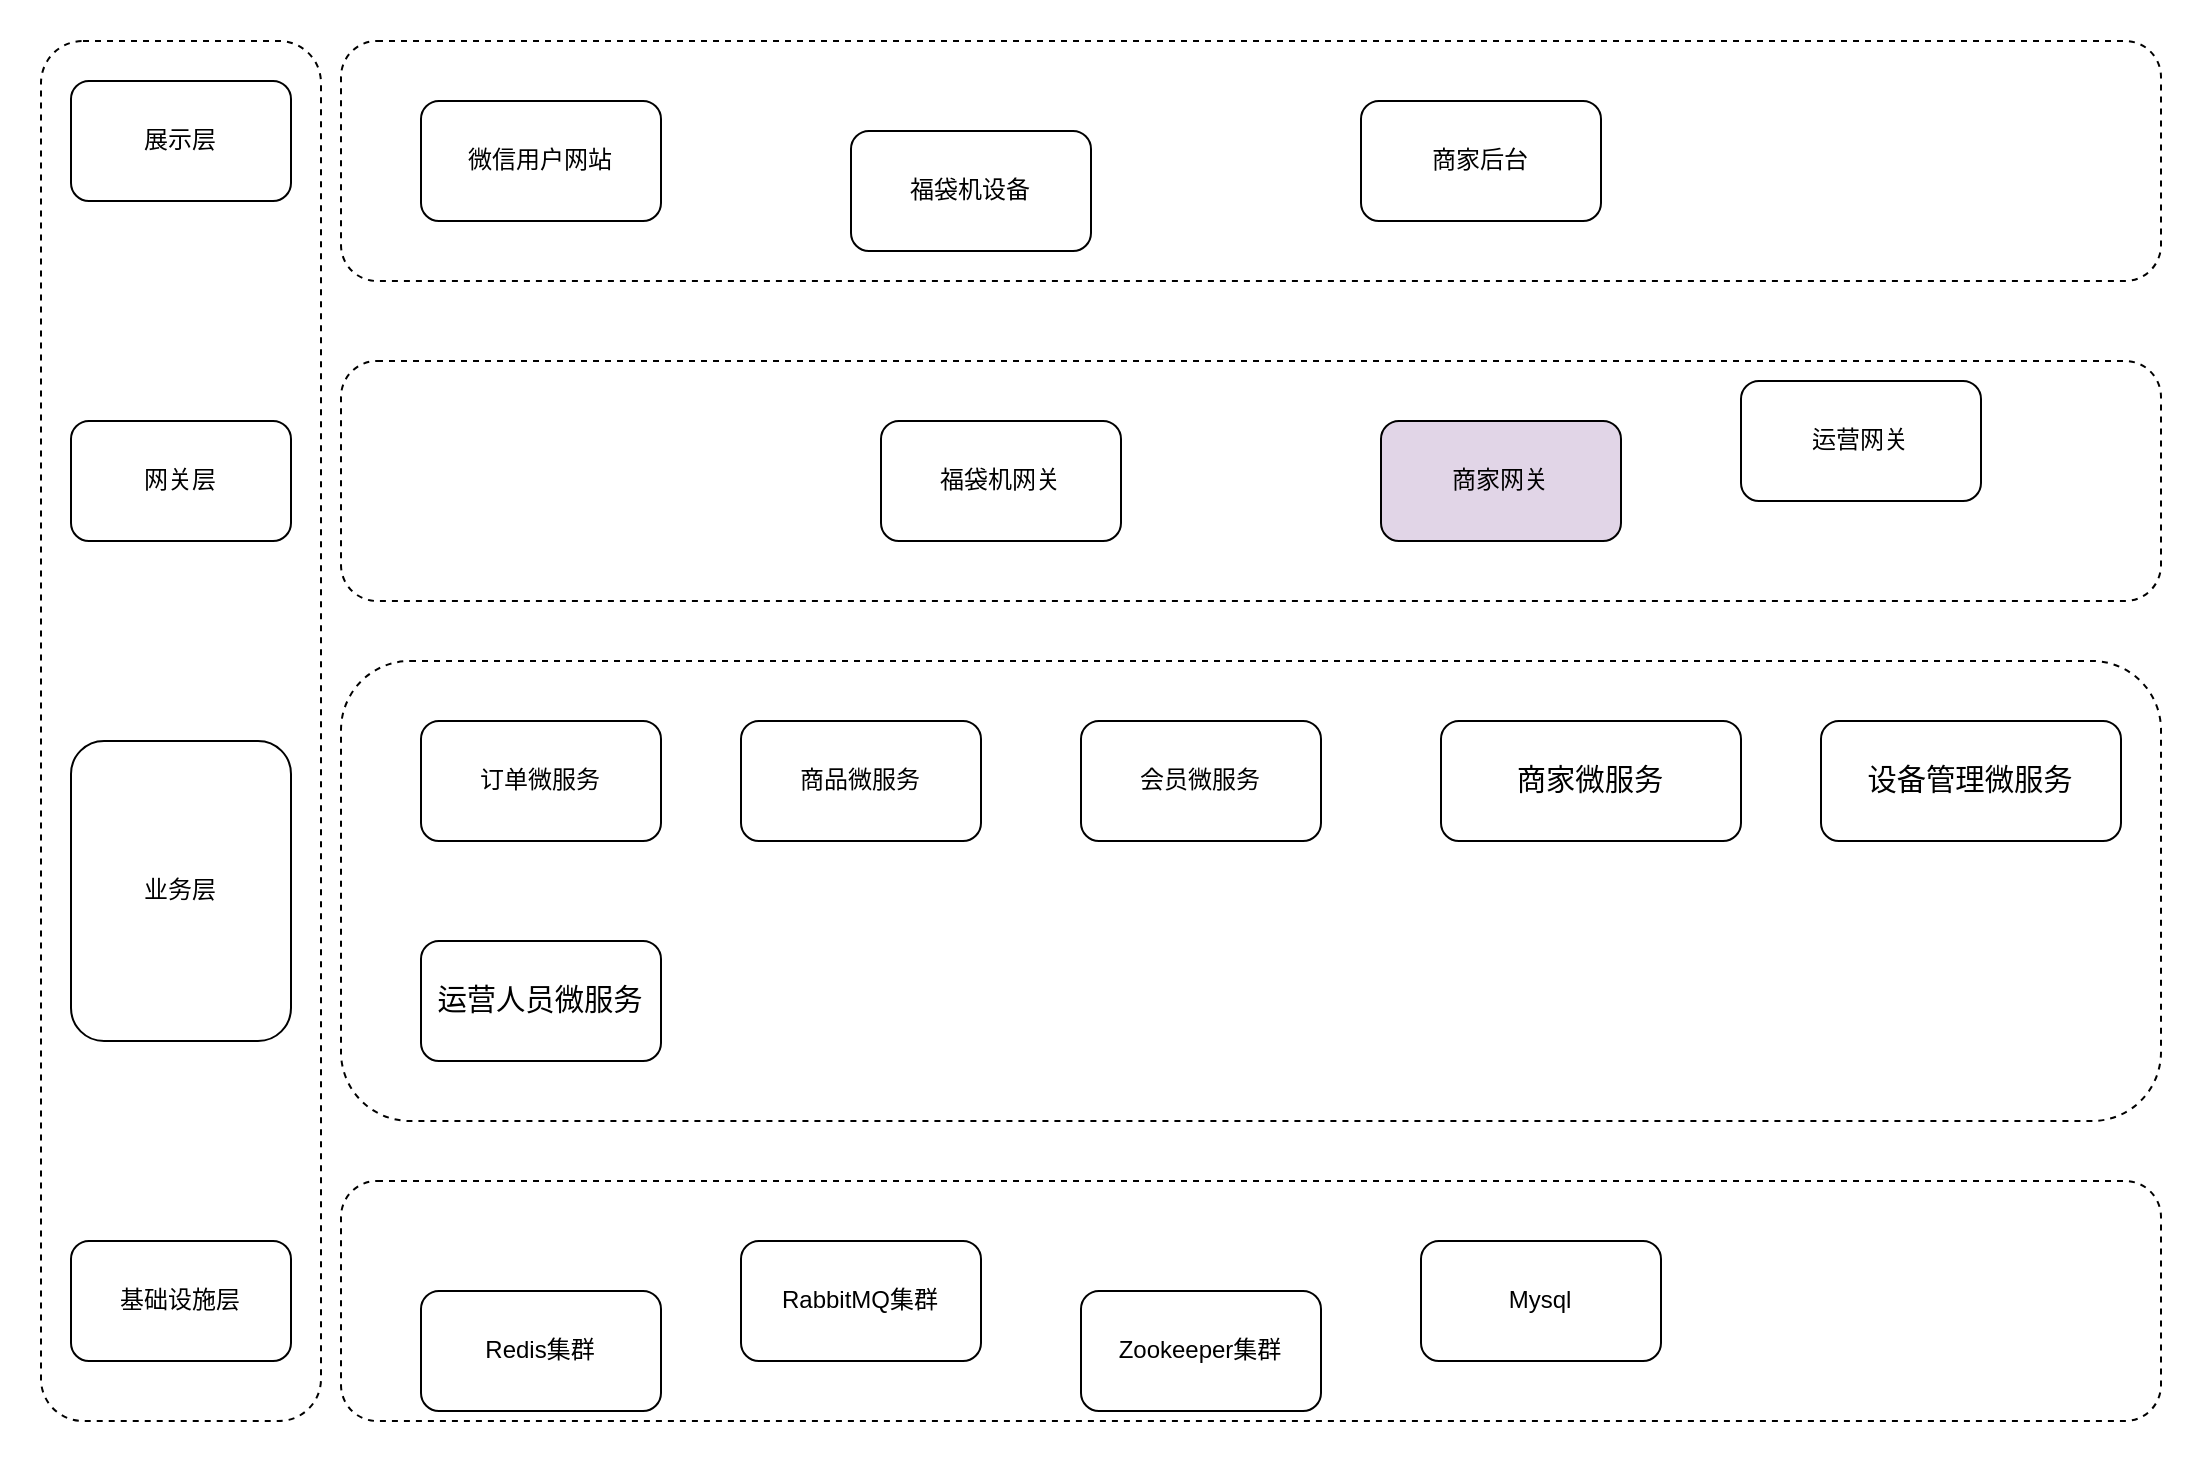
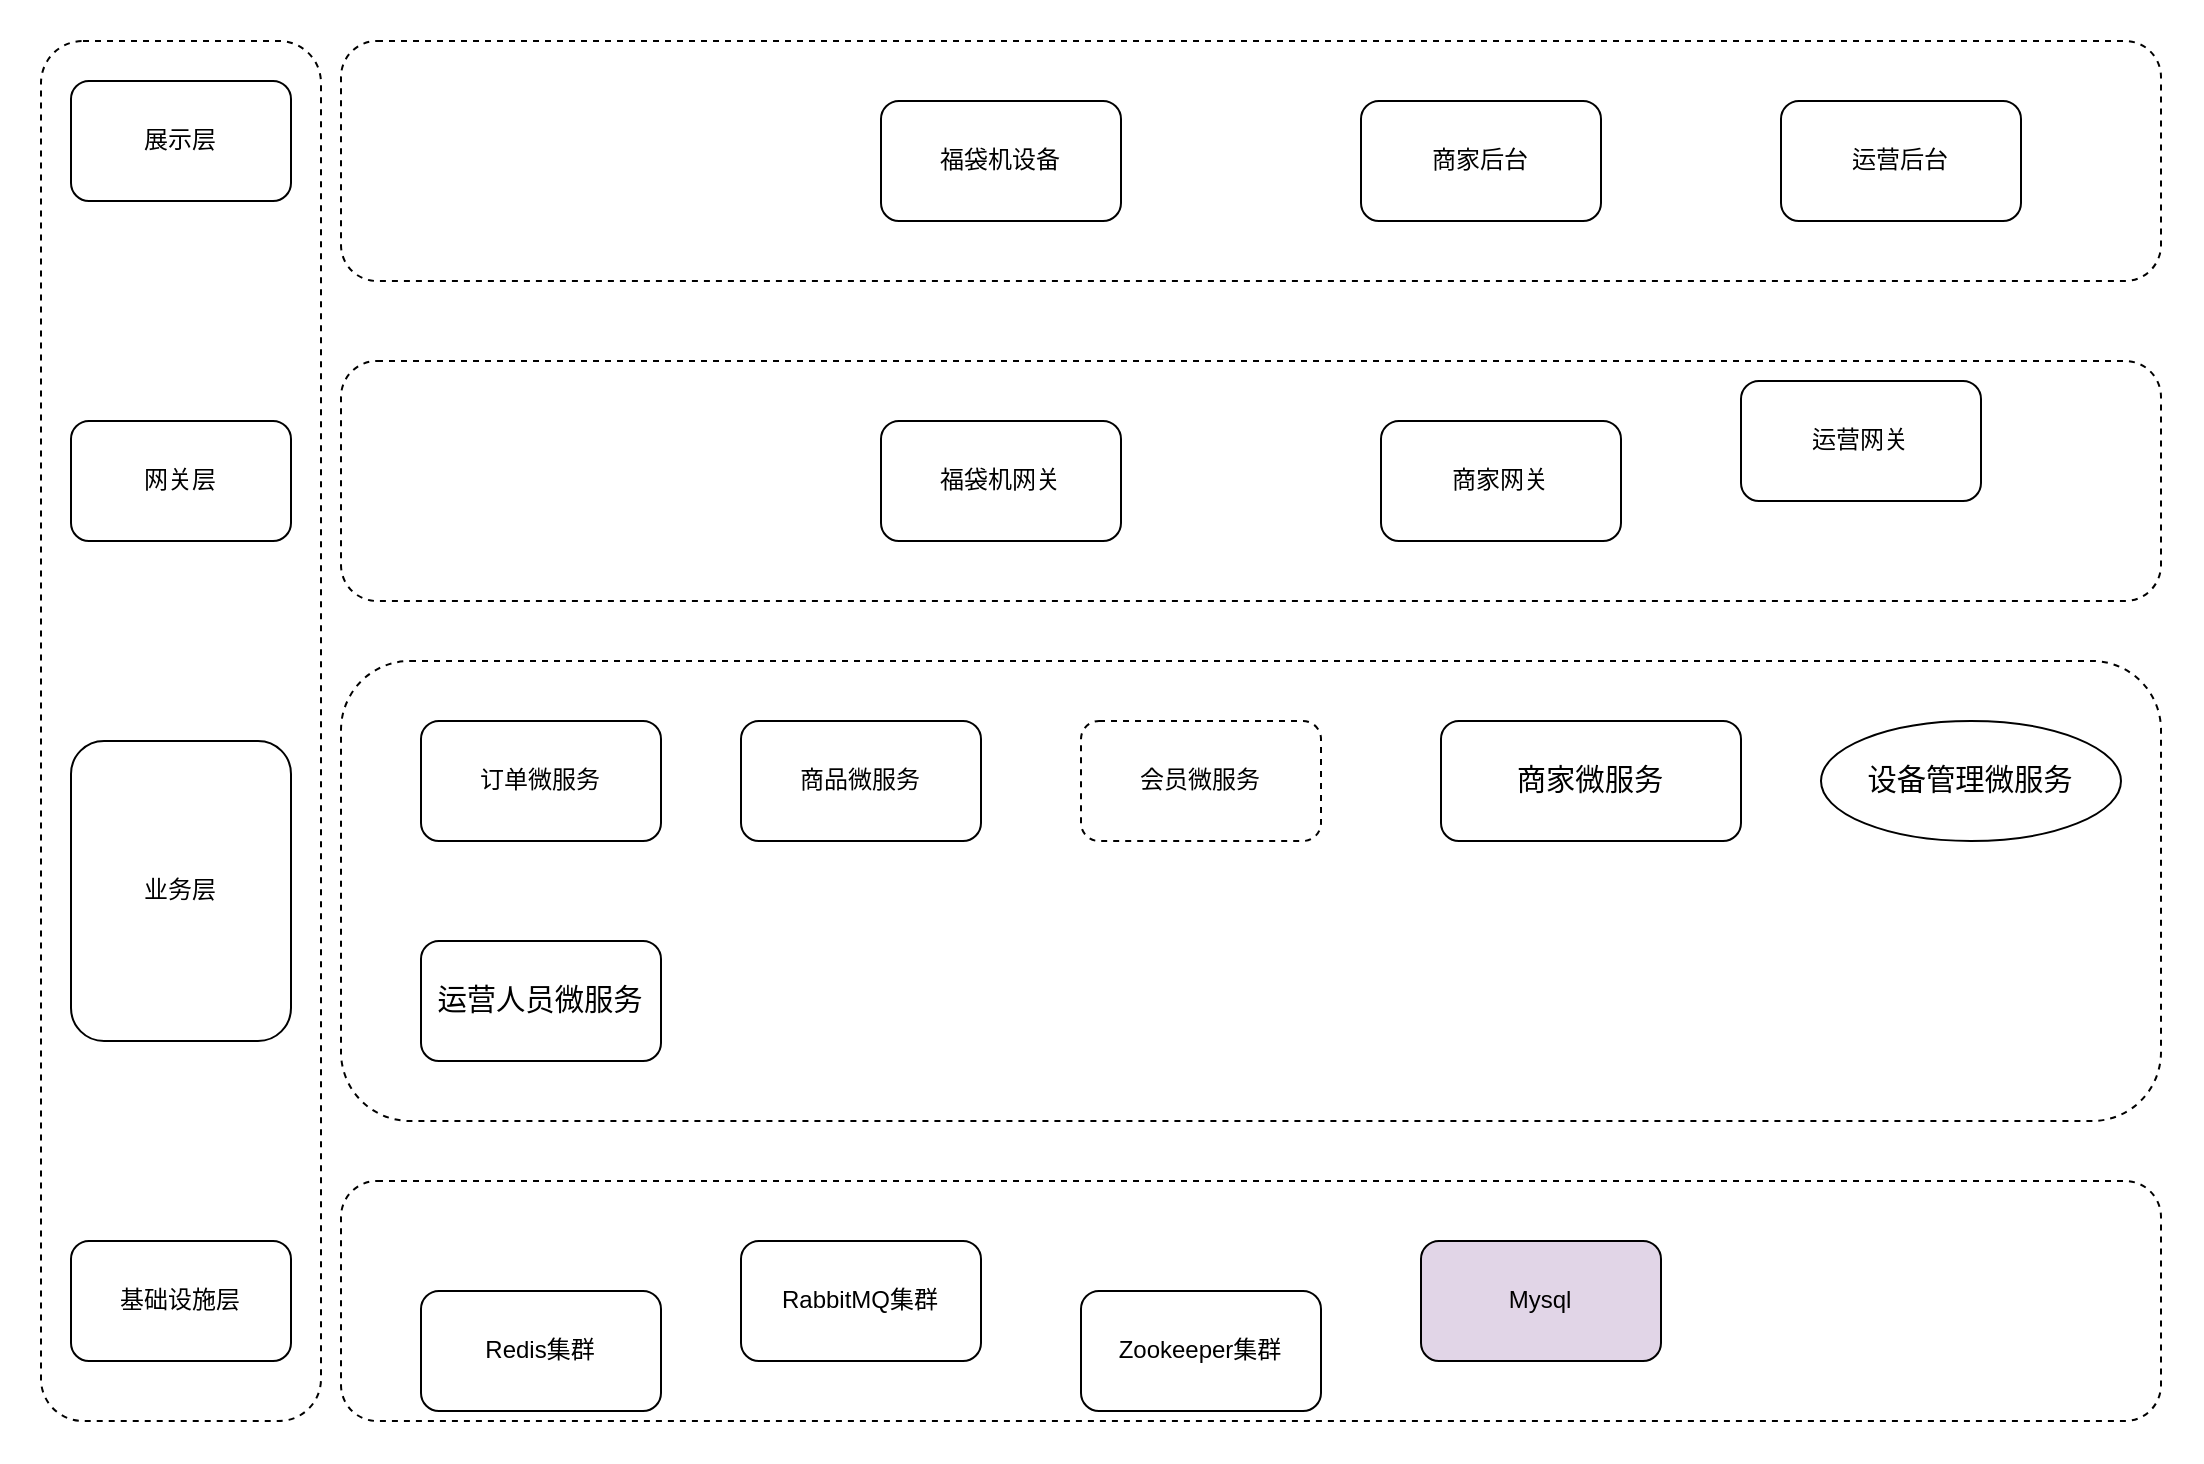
  <mxCell id="0" />
  <mxCell id="1" parent="0" />
  <mxCell id="2" value="" style="rounded=1;whiteSpace=wrap;html=1;fillColor=none;dashed=1;" vertex="1" parent="1"><mxGeometry x="170" y="330" width="910" height="230" as="geometry" /></mxCell>
  <mxCell id="3" value="订单微服务" style="rounded=1;whiteSpace=wrap;html=1;" vertex="1" parent="1"><mxGeometry x="210" y="360" width="120" height="60" as="geometry" /></mxCell>
  <mxCell id="4" value="" style="rounded=1;whiteSpace=wrap;html=1;fillColor=none;dashed=1;" vertex="1" parent="1"><mxGeometry x="20" y="20" width="140" height="690" as="geometry" /></mxCell>
  <mxCell id="5" value="展示层" style="rounded=1;whiteSpace=wrap;html=1;" vertex="1" parent="1"><mxGeometry x="35" y="40" width="110" height="60" as="geometry" /></mxCell>
  <mxCell id="6" value="网关层" style="rounded=1;whiteSpace=wrap;html=1;" vertex="1" parent="1"><mxGeometry x="35" y="210" width="110" height="60" as="geometry" /></mxCell>
  <mxCell id="7" value="业务层" style="rounded=1;whiteSpace=wrap;html=1;" vertex="1" parent="1"><mxGeometry x="35" y="370" width="110" height="150" as="geometry" /></mxCell>
  <mxCell id="8" value="基础设施层" style="rounded=1;whiteSpace=wrap;html=1;" vertex="1" parent="1"><mxGeometry x="35" y="620" width="110" height="60" as="geometry" /></mxCell>
  <mxCell id="9" value="" style="rounded=1;whiteSpace=wrap;html=1;fillColor=none;dashed=1;" vertex="1" parent="1"><mxGeometry x="170" y="20" width="910" height="120" as="geometry" /></mxCell>
- <mxCell id="10" value="微信用户网站" style="rounded=1;whiteSpace=wrap;html=1;" vertex="1" parent="1"><mxGeometry x="210" y="50" width="120" height="60" as="geometry" /></mxCell>
- <mxCell id="11" value="福袋机设备" style="rounded=1;whiteSpace=wrap;html=1;" vertex="1" parent="1"><mxGeometry x="425" y="65" width="120" height="60" as="geometry" /></mxCell>
+ <mxCell id="11" value="福袋机设备" style="rounded=1;whiteSpace=wrap;html=1;" vertex="1" parent="1"><mxGeometry x="440" y="50" width="120" height="60" as="geometry" /></mxCell>
  <mxCell id="12" value="商家后台" style="rounded=1;whiteSpace=wrap;html=1;" vertex="1" parent="1"><mxGeometry x="680" y="50" width="120" height="60" as="geometry" /></mxCell>
+ <mxCell id="13" value="运营后台" style="rounded=1;whiteSpace=wrap;html=1;" vertex="1" parent="1"><mxGeometry x="890" y="50" width="120" height="60" as="geometry" /></mxCell>
  <mxCell id="14" value="" style="rounded=1;whiteSpace=wrap;html=1;fillColor=none;dashed=1;" vertex="1" parent="1"><mxGeometry x="170" y="180" width="910" height="120" as="geometry" /></mxCell>
  <mxCell id="15" value="福袋机网关" style="rounded=1;whiteSpace=wrap;html=1;" vertex="1" parent="1"><mxGeometry x="440" y="210" width="120" height="60" as="geometry" /></mxCell>
- <mxCell id="16" value="商家网关" style="rounded=1;whiteSpace=wrap;html=1;fillColor=#e1d5e7;" vertex="1" parent="1"><mxGeometry x="690" y="210" width="120" height="60" as="geometry" /></mxCell>
+ <mxCell id="16" value="商家网关" style="rounded=1;whiteSpace=wrap;html=1;" vertex="1" parent="1"><mxGeometry x="690" y="210" width="120" height="60" as="geometry" /></mxCell>
  <mxCell id="17" value="运营网关" style="rounded=1;whiteSpace=wrap;html=1;" vertex="1" parent="1"><mxGeometry x="870" y="190" width="120" height="60" as="geometry" /></mxCell>
  <mxCell id="18" value="商品微服务" style="rounded=1;whiteSpace=wrap;html=1;" vertex="1" parent="1"><mxGeometry x="370" y="360" width="120" height="60" as="geometry" /></mxCell>
- <mxCell id="19" value="会员微服务" style="rounded=1;whiteSpace=wrap;html=1;" vertex="1" parent="1"><mxGeometry x="540" y="360" width="120" height="60" as="geometry" /></mxCell>
+ <mxCell id="19" value="会员微服务" style="rounded=1;whiteSpace=wrap;html=1;dashed=1;" vertex="1" parent="1"><mxGeometry x="540" y="360" width="120" height="60" as="geometry" /></mxCell>
  <mxCell id="20" value="&lt;div style=&quot;text-align: left&quot;&gt;&lt;span style=&quot;font-size: 14.667px&quot;&gt;商家微服务&lt;/span&gt;&lt;/div&gt;" style="rounded=1;whiteSpace=wrap;html=1;" vertex="1" parent="1"><mxGeometry x="720" y="360" width="150" height="60" as="geometry" /></mxCell>
- <mxCell id="21" value="&lt;div style=&quot;text-align: left&quot;&gt;&lt;span style=&quot;font-size: 14.667px&quot;&gt;设备管理微服务&lt;/span&gt;&lt;/div&gt;" style="rounded=1;whiteSpace=wrap;html=1;" vertex="1" parent="1"><mxGeometry x="910" y="360" width="150" height="60" as="geometry" /></mxCell>
+ <mxCell id="21" value="&lt;div style=&quot;text-align: left&quot;&gt;&lt;span style=&quot;font-size: 14.667px&quot;&gt;设备管理微服务&lt;/span&gt;&lt;/div&gt;" style="ellipse;whiteSpace=wrap;html=1;" vertex="1" parent="1"><mxGeometry x="910" y="360" width="150" height="60" as="geometry" /></mxCell>
  <mxCell id="22" value="" style="rounded=1;whiteSpace=wrap;html=1;fillColor=none;dashed=1;" vertex="1" parent="1"><mxGeometry x="170" y="590" width="910" height="120" as="geometry" /></mxCell>
  <mxCell id="23" value="Redis集群" style="rounded=1;whiteSpace=wrap;html=1;" vertex="1" parent="1"><mxGeometry x="210" y="645" width="120" height="60" as="geometry" /></mxCell>
  <mxCell id="24" value="RabbitMQ集群" style="rounded=1;whiteSpace=wrap;html=1;" vertex="1" parent="1"><mxGeometry x="370" y="620" width="120" height="60" as="geometry" /></mxCell>
  <mxCell id="25" value="Zookeeper集群" style="rounded=1;whiteSpace=wrap;html=1;" vertex="1" parent="1"><mxGeometry x="540" y="645" width="120" height="60" as="geometry" /></mxCell>
- <mxCell id="26" value="Mysql" style="rounded=1;whiteSpace=wrap;html=1;" vertex="1" parent="1"><mxGeometry x="710" y="620" width="120" height="60" as="geometry" /></mxCell>
+ <mxCell id="26" value="Mysql" style="rounded=1;whiteSpace=wrap;html=1;fillColor=#e1d5e7;" vertex="1" parent="1"><mxGeometry x="710" y="620" width="120" height="60" as="geometry" /></mxCell>
  <mxCell id="27" value="&lt;div style=&quot;text-align: left&quot;&gt;&lt;span style=&quot;font-size: 14.667px&quot;&gt;运营人员微服务&lt;/span&gt;&lt;/div&gt;" style="rounded=1;whiteSpace=wrap;html=1;" vertex="1" parent="1"><mxGeometry x="210" y="470" width="120" height="60" as="geometry" /></mxCell>
